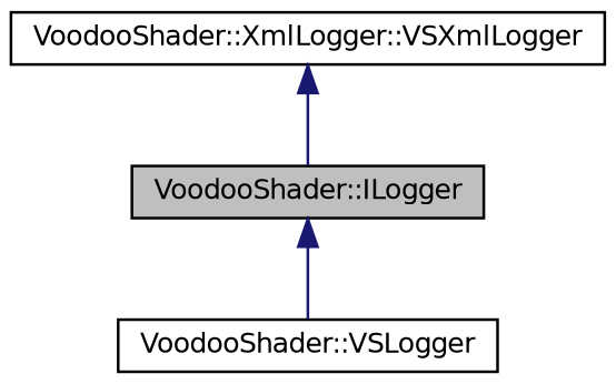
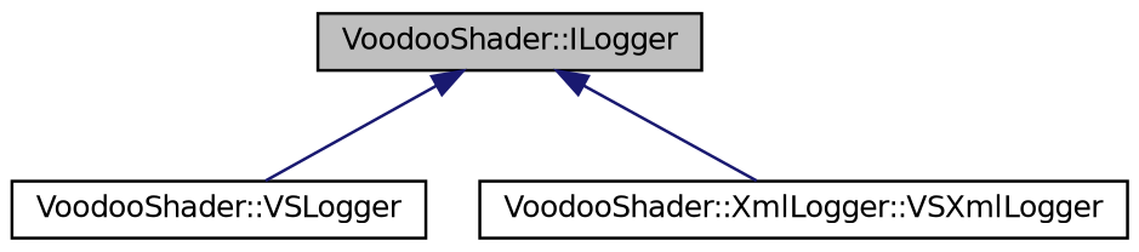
  digraph {
    node [color=black fillcolor=white fontname=Helvetica fontsize=10 shape=record style=filled]
    edge [color=midnightblue dir=back fontname=Helvetica fontsize=10 labelfontname=Helvetica labelfontsize=10 style=solid]
    n1 [fillcolor=grey75 fontcolor=black height=0.2 label="VoodooShader::ILogger" width=0.4]
    n2 [height=0.2 label="VoodooShader::VSLogger" width=0.4]
    n3 [height=0.2 label="VoodooShader::XmlLogger::VSXmlLogger" width=0.4]
    n1 -> n2
-   n3 -> n1
+   n1 -> n3
  }
